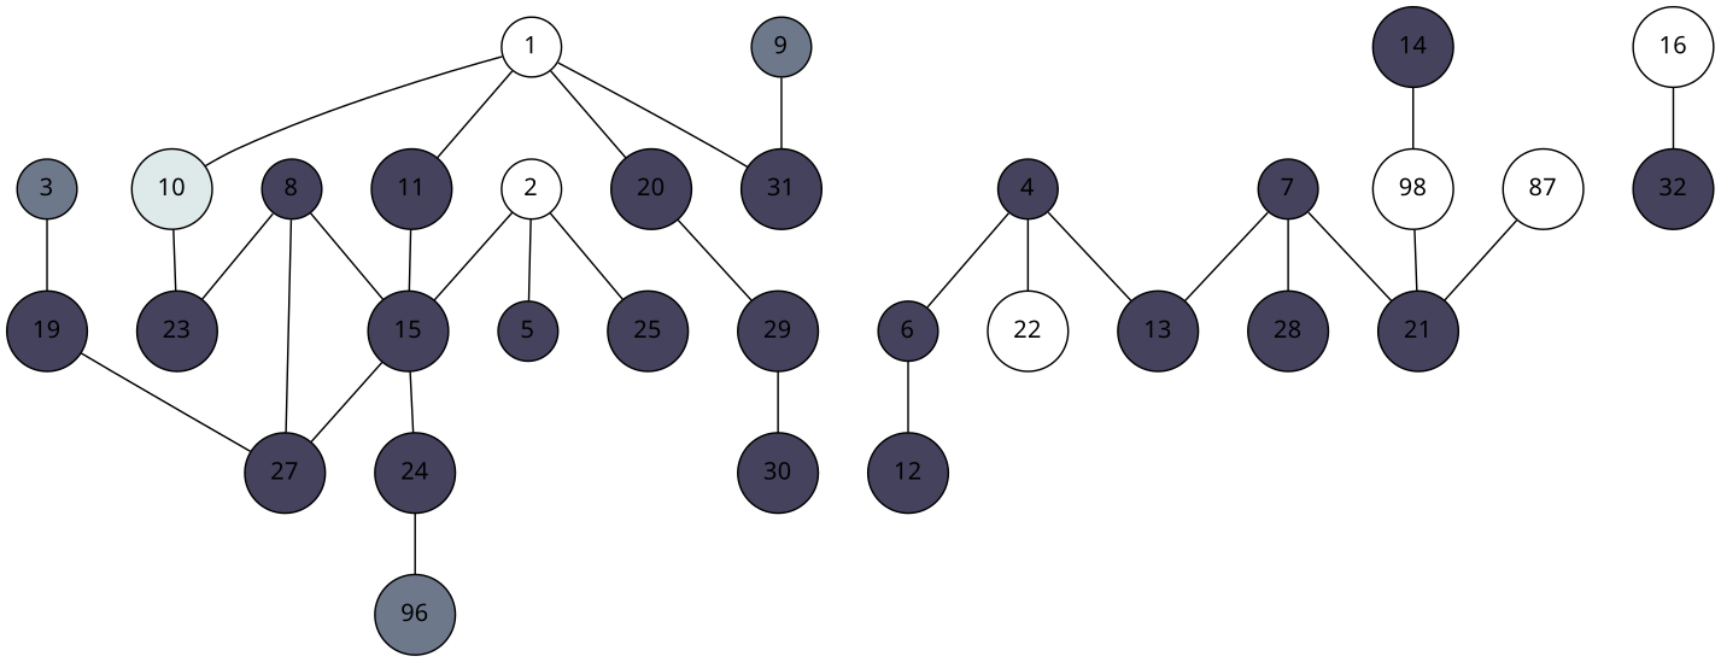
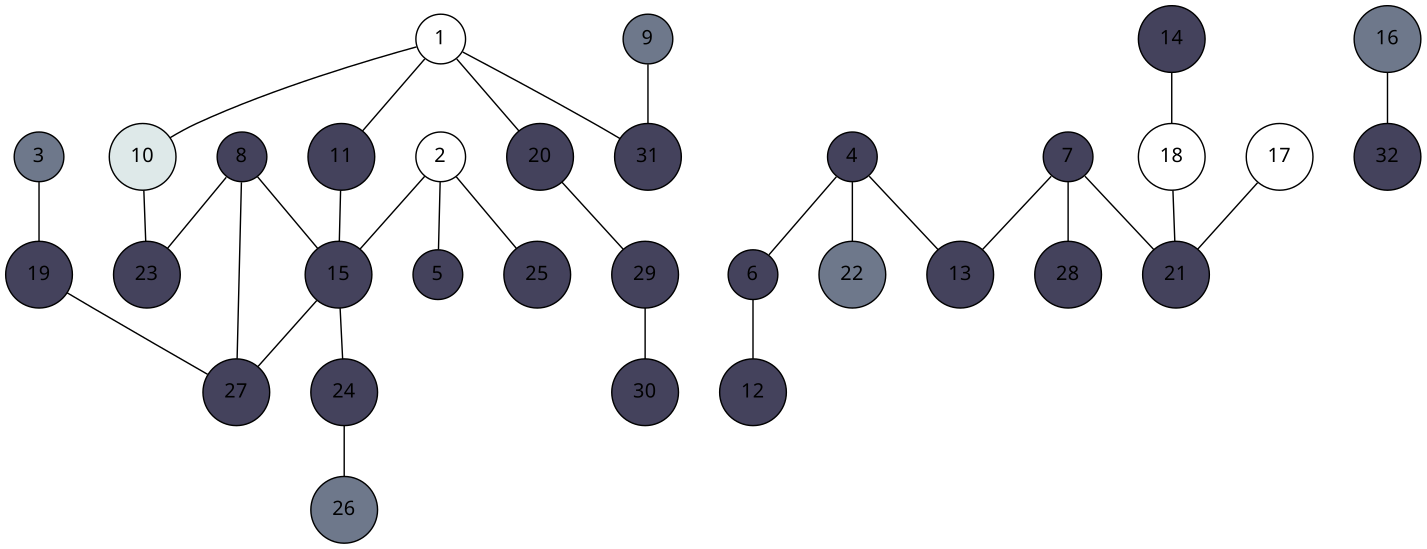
  graph {
    fixedsize=true
    fontname="Noto Sans"
    nodesep=0.4
    splines=true
    node [fillcolor="#44425C" fontname="Noto Sans" shape=circle style=filled]
    edge [fontname="Noto Sans"]
    n1 [fillcolor="#FFFFFF" label=1 width=0.3]
    n2 [label=11 width=0.3]
    n3 [label=20 width=0.3]
    n4 [label=31 width=0.3]
    n5 [fillcolor="#DEE9E9" label=10 width=0.3]
    n6 [fillcolor="#FFFFFF" label=2 width=0.3]
    n7 [label=5 width=0.3]
    n8 [label=15 width=0.3]
    n9 [label=25 width=0.3]
    n10 [label=29 width=0.3]
    n11 [label=27 width=0.3]
    n12 [label=24 width=0.3]
    n13 [fillcolor="#6E788B" label=3 width=0.3]
    n14 [label=19 width=0.3]
    n15 [label=4 width=0.3]
    n16 [label=6 width=0.3]
    n17 [label=13 width=0.3]
-   n18 [fillcolor="#FFFFFF" label=22 width=0.3]
+   n18 [fillcolor="#6E788B" label=22 width=0.3]
    n19 [label=12 width=0.3]
    n20 [label=7 width=0.3]
    n21 [label=21 width=0.3]
    n22 [label=28 width=0.3]
    n23 [label=8 width=0.3]
    n24 [label=23 width=0.3]
    n25 [fillcolor="#6E788B" label=9 width=0.3]
    n26 [label=14 width=0.3]
-   n27 [fillcolor="#FFFFFF" label=98 width=0.3]
-   n28 [fillcolor="#6E788B" label=96 width=0.3]
-   n29 [fillcolor="#FFFFFF" label=16 width=0.3]
+   n27 [fillcolor="#FFFFFF" label=18 width=0.3]
+   n28 [fillcolor="#6E788B" label=26 width=0.3]
+   n29 [fillcolor="#6E788B" label=16 width=0.3]
    n30 [label=32 width=0.3]
-   n31 [fillcolor="#FFFFFF" label=87 width=0.3]
+   n31 [fillcolor="#FFFFFF" label=17 width=0.3]
    n32 [label=30 width=0.3]
    n1 -- n2
    n1 -- n3
    n1 -- n4
    n1 -- n5
    n2 -- n8
    n3 -- n10
    n5 -- n24
    n6 -- n7
    n6 -- n8
    n6 -- n9
    n8 -- n11
    n8 -- n12
    n10 -- n32
    n12 -- n28
    n13 -- n14
    n14 -- n11
    n15 -- n16
    n15 -- n17
    n15 -- n18
    n16 -- n19
    n20 -- n17
    n20 -- n21
    n20 -- n22
    n23 -- n8
    n23 -- n11
    n23 -- n24
    n25 -- n4
    n26 -- n27
    n27 -- n21
    n29 -- n30
    n31 -- n21
  }
